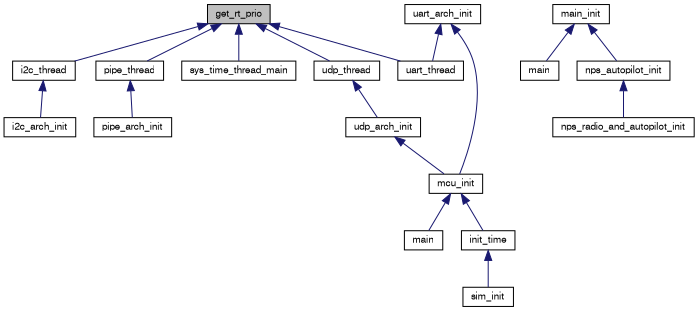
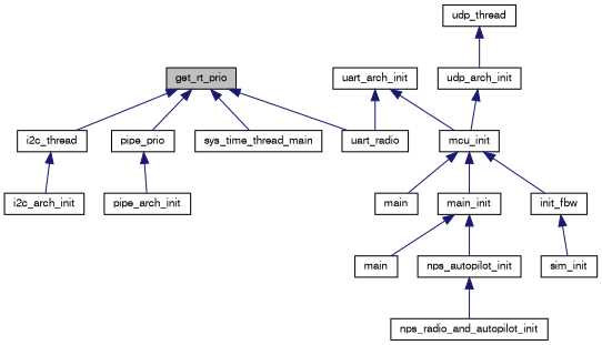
  digraph {
    rankdir=TB
    node [color=black fillcolor=white fontname=FreeSans fontsize=10 shape=record style=filled]
    edge [color=midnightblue dir=back fontname=FreeSans fontsize=10 labelfontname=FreeSans labelfontsize=10 style=solid]
    n1 [fillcolor=grey75 fontcolor=black height=0.2 label=get_rt_prio width=0.4]
    n2 [height=0.2 label=i2c_thread width=0.4]
-   n3 [height=0.2 label=pipe_thread width=0.4]
+   n3 [height=0.2 label=pipe_prio width=0.4]
    n4 [height=0.2 label=sys_time_thread_main width=0.4]
-   n5 [height=0.2 label=uart_thread width=0.4]
+   n5 [height=0.2 label=uart_radio width=0.4]
    n6 [height=0.2 label=udp_thread width=0.4]
    n7 [height=0.2 label=i2c_arch_init width=0.4]
    n8 [height=0.2 label=pipe_arch_init width=0.4]
    n9 [height=0.2 label=udp_arch_init width=0.4]
    n10 [height=0.2 label=uart_arch_init width=0.4]
    n11 [height=0.2 label=mcu_init width=0.4]
    n12 [height=0.2 label=main width=0.4]
    n13 [height=0.2 label=main_init width=0.4]
-   n14 [height=0.2 label=init_time width=0.4]
+   n14 [height=0.2 label=init_fbw width=0.4]
    n15 [height=0.2 label=main width=0.4]
    n16 [height=0.2 label=nps_autopilot_init width=0.4]
    n17 [height=0.2 label=sim_init width=0.4]
    n18 [height=0.2 label=nps_radio_and_autopilot_init width=0.4]
    n1 -> n2
    n1 -> n3
    n1 -> n4
    n1 -> n5
-   n1 -> n6
    n2 -> n7
    n3 -> n8
    n6 -> n9
    n9 -> n11
    n10 -> n5
    n10 -> n11
    n11 -> n12
+   n11 -> n13
    n11 -> n14
    n13 -> n15
    n13 -> n16
    n14 -> n17
    n16 -> n18
  }
